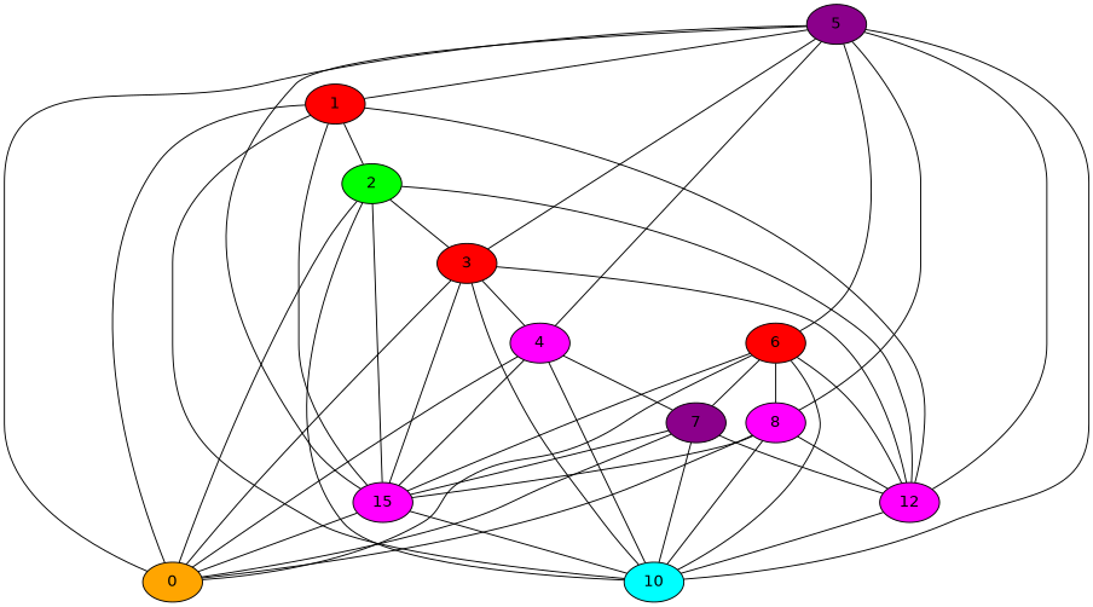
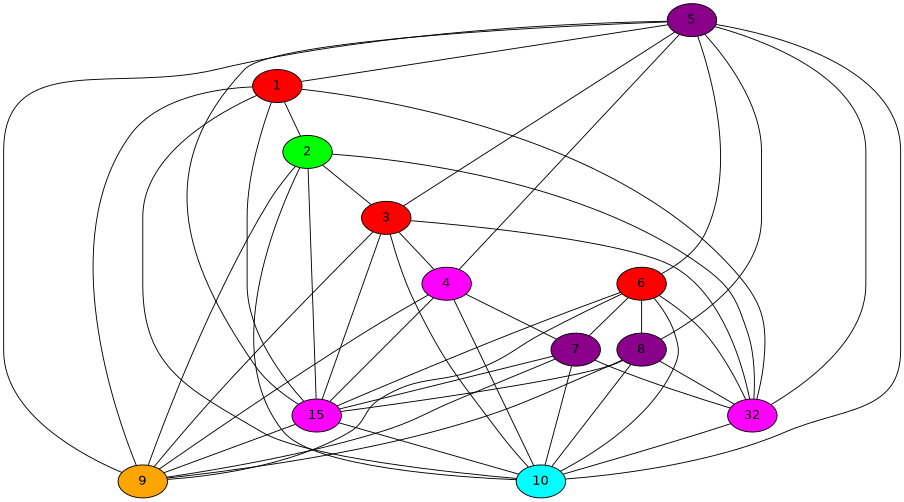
  graph {
    fontname="DejaVu Sans"
    node [fillcolor=red fontname="DejaVu Sans" style=filled]
    edge [fontname="DejaVu Sans"]
    2 [fillcolor=green]
    1
-   9 [fillcolor=orange label=0]
+   9 [fillcolor=orange]
    10 [fillcolor=cyan]
    n5 [fillcolor=magenta label=15]
-   12 [fillcolor=magenta]
+   12 [fillcolor=magenta label=32]
    3
    4 [fillcolor=magenta]
    7 [fillcolor=darkmagenta]
    5 [fillcolor=darkmagenta]
    6
-   8 [fillcolor=magenta]
+   8 [fillcolor=darkmagenta]
    2 -- 9
    2 -- 10
    2 -- n5
    2 -- 12
    2 -- 3
    1 -- 2
    1 -- 9
    1 -- 10
    1 -- n5
    1 -- 12
    n5 -- 9
    n5 -- 10
    12 -- 10
    3 -- 9
    3 -- 10
    3 -- n5
    3 -- 12
    3 -- 4
    4 -- 9
    4 -- 10
    4 -- n5
    4 -- 7
    7 -- 9
    7 -- 10
    7 -- n5
    7 -- 12
    5 -- 1
    5 -- 9
    5 -- 10
    5 -- n5
    5 -- 12
    5 -- 3
    5 -- 4
    5 -- 6
    5 -- 8
    6 -- 9
    6 -- 10
    6 -- n5
    6 -- 12
    6 -- 7
    6 -- 8
    8 -- 9
    8 -- 10
    8 -- n5
    8 -- 12
  }
